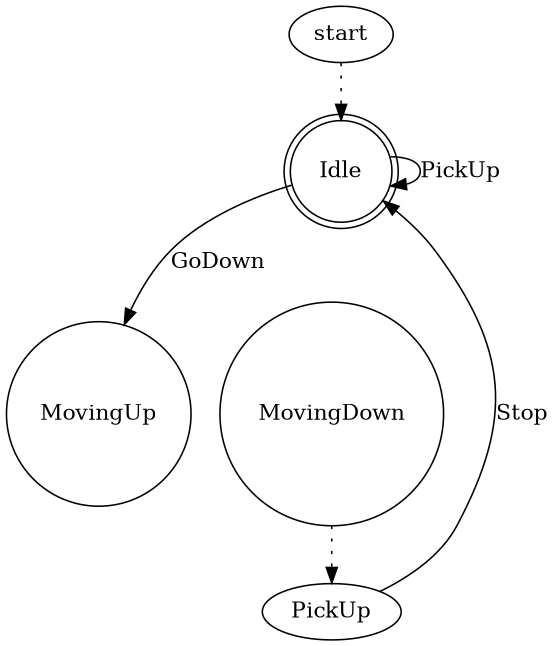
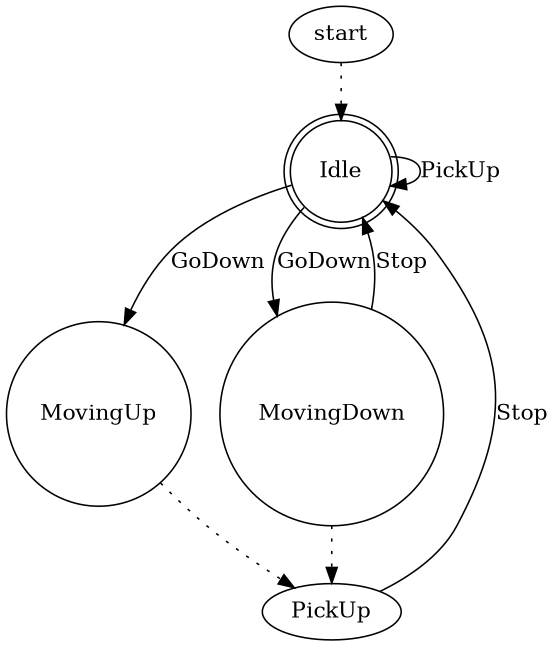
  digraph {
    Idle [shape=doublecircle]
    MovingUp [shape=circle]
    MovingDown [shape=circle]
    PickUp
    start
    Idle -> Idle [label=PickUp]
    Idle -> MovingUp [label=GoDown]
+   Idle -> MovingDown [label=GoDown]
+   MovingUp -> PickUp [style=dotted]
+   MovingDown -> Idle [label=Stop]
    MovingDown -> PickUp [style=dotted]
    PickUp -> Idle [label=Stop]
    start -> Idle [style=dotted]
  }
